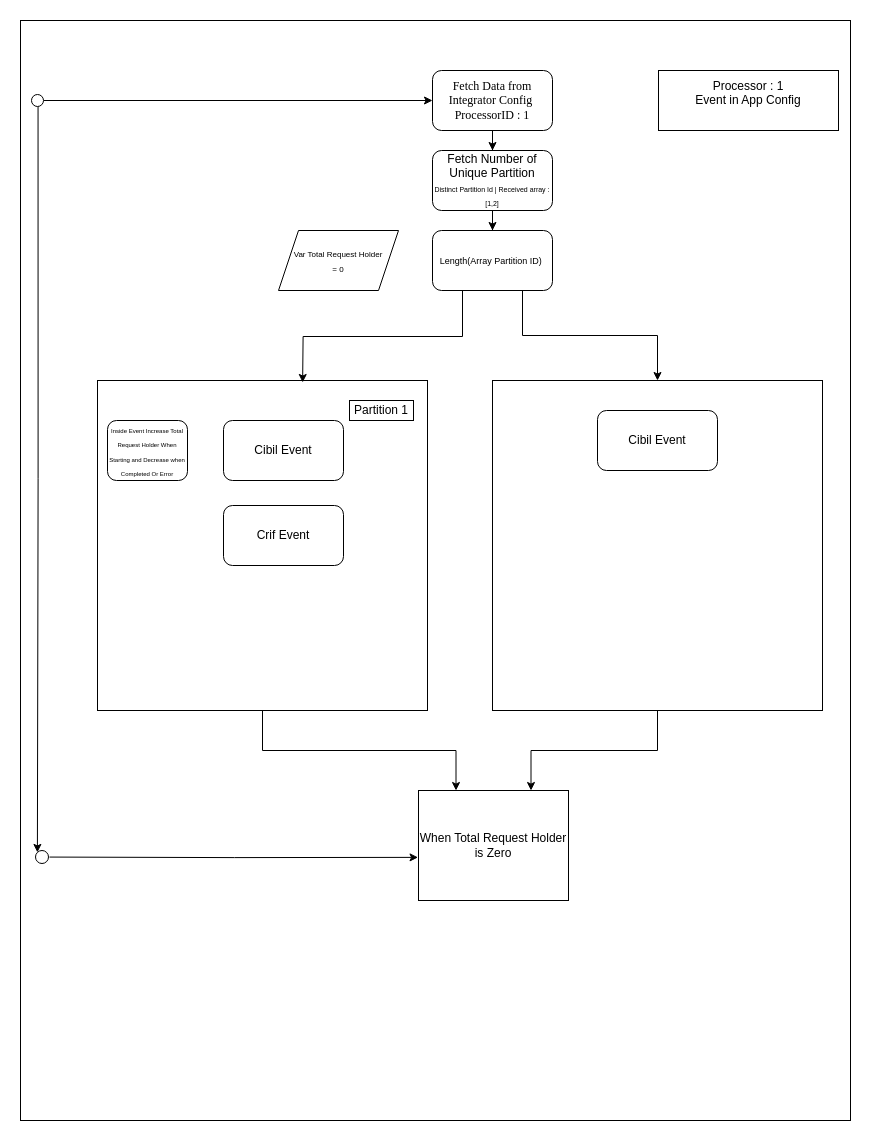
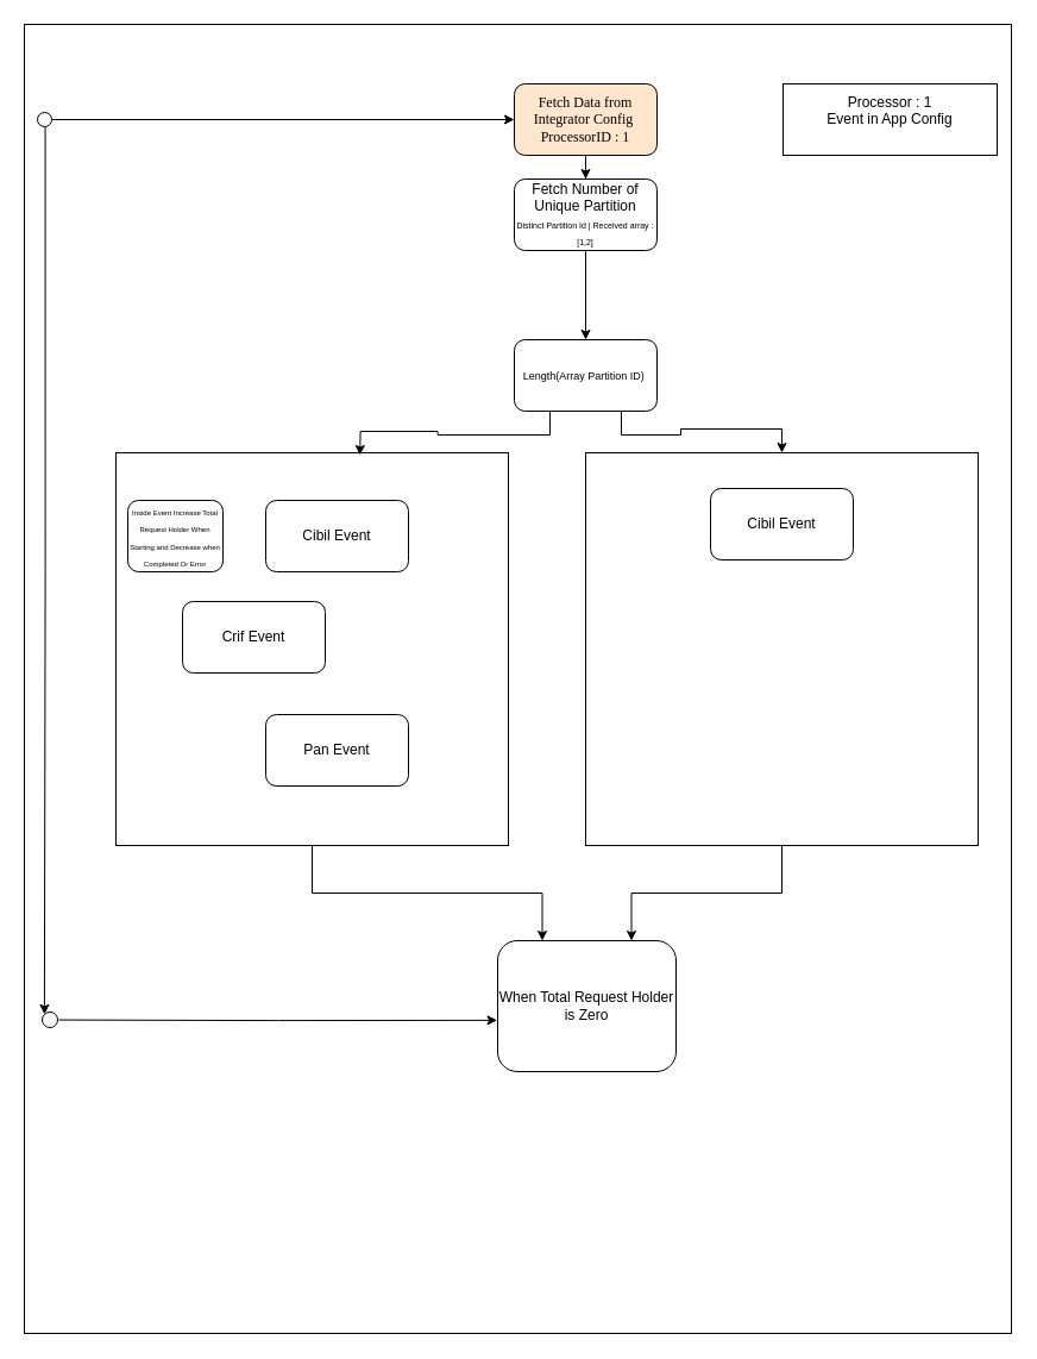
  <mxCell id="0" />
  <mxCell id="1" parent="0" />
  <mxCell id="2" value="&lt;div&gt;&lt;br&gt;&lt;/div&gt;" style="rounded=0;whiteSpace=wrap;html=1;fontFamily=Times New Roman;" parent="1" vertex="1"><mxGeometry y="20" width="830" height="1100" as="geometry" x="20" /></mxCell>
  <mxCell id="3" value="" style="edgeStyle=orthogonalEdgeStyle;rounded=0;orthogonalLoop=1;jettySize=auto;html=1;" edge="1" parent="1" source="4" target="7"><mxGeometry relative="1" as="geometry" /></mxCell>
- <mxCell id="4" value="Fetch Data from Integrator Config&amp;nbsp;&lt;br&gt;ProcessorID : 1" style="rounded=1;whiteSpace=wrap;html=1;fontFamily=Times New Roman;" parent="1" vertex="1"><mxGeometry x="432" y="70" width="120" height="60" as="geometry" /></mxCell>
+ <mxCell id="4" value="Fetch Data from Integrator Config&amp;nbsp;&lt;br&gt;ProcessorID : 1" style="rounded=1;whiteSpace=wrap;html=1;fontFamily=Times New Roman;fillColor=#ffe6cc;" parent="1" vertex="1"><mxGeometry x="432" y="70" width="120" height="60" as="geometry" /></mxCell>
  <mxCell id="5" value="Processor : 1&lt;br&gt;Event in App Config&lt;div&gt;&lt;br style=&quot;font-family: &amp;quot;Times New Roman&amp;quot;;&quot;&gt;&lt;/div&gt;" style="rounded=0;whiteSpace=wrap;html=1;" vertex="1" parent="1"><mxGeometry x="658" y="70" width="180" height="60" as="geometry" /></mxCell>
  <mxCell id="6" value="" style="edgeStyle=orthogonalEdgeStyle;rounded=0;orthogonalLoop=1;jettySize=auto;html=1;" edge="1" parent="1" source="7" target="9"><mxGeometry relative="1" as="geometry" /></mxCell>
  <mxCell id="7" value="Fetch Number of Unique Partition&lt;div style=&quot;&quot;&gt;&lt;span style=&quot;font-size: 7px;&quot;&gt;Distinct Partition Id | Received array :[1,2]&lt;/span&gt;&lt;/div&gt;" style="rounded=1;whiteSpace=wrap;html=1;" vertex="1" parent="1"><mxGeometry x="432" y="150" width="120" height="60" as="geometry" /></mxCell>
  <mxCell id="8" style="edgeStyle=orthogonalEdgeStyle;rounded=0;orthogonalLoop=1;jettySize=auto;html=1;exitX=0.75;exitY=1;exitDx=0;exitDy=0;" edge="1" parent="1" source="9" target="15"><mxGeometry relative="1" as="geometry" /></mxCell>
- <mxCell id="9" value="&lt;font style=&quot;font-size: 9px;&quot;&gt;Length(Array Partition ID)&amp;nbsp;&lt;/font&gt;" style="rounded=1;whiteSpace=wrap;html=1;" vertex="1" parent="1"><mxGeometry x="432" y="230" width="120" height="60" as="geometry" /></mxCell>
- <mxCell id="10" value="&lt;font style=&quot;font-size: 8px;&quot;&gt;Var Total Request Holder&lt;br&gt;= 0&lt;/font&gt;" style="shape=parallelogram;perimeter=parallelogramPerimeter;whiteSpace=wrap;html=1;fixedSize=1;" vertex="1" parent="1"><mxGeometry x="278" y="230" width="120" height="60" as="geometry" /></mxCell>
+ <mxCell id="9" value="&lt;font style=&quot;font-size: 9px;&quot;&gt;Length(Array Partition ID)&amp;nbsp;&lt;/font&gt;" style="rounded=1;whiteSpace=wrap;html=1;" vertex="1" parent="1"><mxGeometry x="432" y="285" width="120" height="60" as="geometry" /></mxCell>
  <mxCell id="11" style="edgeStyle=orthogonalEdgeStyle;rounded=0;orthogonalLoop=1;jettySize=auto;html=1;exitX=0.5;exitY=1;exitDx=0;exitDy=0;entryX=0.25;entryY=0;entryDx=0;entryDy=0;" edge="1" parent="1" source="12" target="22"><mxGeometry relative="1" as="geometry" /></mxCell>
  <mxCell id="12" value="" style="whiteSpace=wrap;html=1;aspect=fixed;" vertex="1" parent="1"><mxGeometry x="97" y="380" width="330" height="330" as="geometry" /></mxCell>
- <mxCell id="13" value="Partition 1" style="rounded=0;whiteSpace=wrap;html=1;" vertex="1" parent="1"><mxGeometry x="349" y="400" width="64" height="20" as="geometry" /></mxCell>
  <mxCell id="14" style="edgeStyle=orthogonalEdgeStyle;rounded=0;orthogonalLoop=1;jettySize=auto;html=1;exitX=0.5;exitY=1;exitDx=0;exitDy=0;entryX=0.75;entryY=0;entryDx=0;entryDy=0;" edge="1" parent="1" source="15" target="22"><mxGeometry relative="1" as="geometry" /></mxCell>
  <mxCell id="15" value="" style="whiteSpace=wrap;html=1;aspect=fixed;" vertex="1" parent="1"><mxGeometry x="492" y="380" width="330" height="330" as="geometry" /></mxCell>
  <mxCell id="16" style="edgeStyle=orthogonalEdgeStyle;rounded=0;orthogonalLoop=1;jettySize=auto;html=1;exitX=0.25;exitY=1;exitDx=0;exitDy=0;entryX=0.558;entryY=0.006;entryDx=0;entryDy=0;entryPerimeter=0;" edge="1" parent="1" source="9"><mxGeometry relative="1" as="geometry"><mxPoint x="302.14" y="381.98" as="targetPoint" /></mxGeometry></mxCell>
  <mxCell id="17" value="Cibil Event" style="rounded=1;whiteSpace=wrap;html=1;" vertex="1" parent="1"><mxGeometry x="223" y="420" width="120" height="60" as="geometry" /></mxCell>
- <mxCell id="18" value="Crif Event" style="rounded=1;whiteSpace=wrap;html=1;" vertex="1" parent="1"><mxGeometry x="223" y="505" width="120" height="60" as="geometry" /></mxCell>
+ <mxCell id="18" value="Crif Event" style="rounded=1;whiteSpace=wrap;html=1;" vertex="1" parent="1"><mxGeometry x="153" y="505" width="120" height="60" as="geometry" /></mxCell>
+ <mxCell id="19" value="Pan Event" style="rounded=1;whiteSpace=wrap;html=1;" vertex="1" parent="1"><mxGeometry x="223" y="600" width="120" height="60" as="geometry" /></mxCell>
  <mxCell id="20" value="Cibil Event" style="rounded=1;whiteSpace=wrap;html=1;" vertex="1" parent="1"><mxGeometry x="597" y="410" width="120" height="60" as="geometry" /></mxCell>
  <mxCell id="21" value="&lt;font style=&quot;font-size: 6px;&quot;&gt;Inside Event Increase Total Request Holder When Starting and Decrease when Completed Or Error&lt;/font&gt;" style="rounded=1;whiteSpace=wrap;html=1;" vertex="1" parent="1"><mxGeometry x="107" y="420" width="80" height="60" as="geometry" /></mxCell>
- <mxCell id="22" value="When Total Request Holder is Zero" style="whiteSpace=wrap;html=1;rounded=0;" vertex="1" parent="1"><mxGeometry x="418" y="790" width="150" height="110" as="geometry" /></mxCell>
+ <mxCell id="22" value="When Total Request Holder is Zero" style="rounded=1;whiteSpace=wrap;html=1;" vertex="1" parent="1"><mxGeometry x="418" y="790" width="150" height="110" as="geometry" /></mxCell>
  <mxCell id="23" style="edgeStyle=orthogonalEdgeStyle;rounded=0;orthogonalLoop=1;jettySize=auto;html=1;exitX=1;exitY=0.5;exitDx=0;exitDy=0;" edge="1" parent="1" source="25" target="4"><mxGeometry relative="1" as="geometry" /></mxCell>
  <mxCell id="24" style="edgeStyle=orthogonalEdgeStyle;rounded=0;orthogonalLoop=1;jettySize=auto;html=1;entryX=0;entryY=0;entryDx=0;entryDy=0;exitX=0.546;exitY=1;exitDx=0;exitDy=0;exitPerimeter=0;" edge="1" parent="1" source="25" target="27"><mxGeometry relative="1" as="geometry"><mxPoint x="48" y="106" as="sourcePoint" /><mxPoint x="43.757" y="851.757" as="targetPoint" /></mxGeometry></mxCell>
  <mxCell id="25" value="" style="ellipse;whiteSpace=wrap;html=1;aspect=fixed;" vertex="1" parent="1"><mxGeometry x="31" y="94" width="12" height="12" as="geometry" /></mxCell>
  <mxCell id="26" value="" style="edgeStyle=orthogonalEdgeStyle;rounded=0;orthogonalLoop=1;jettySize=auto;html=1;entryX=-0.003;entryY=0.608;entryDx=0;entryDy=0;entryPerimeter=0;" edge="1" parent="1" target="22"><mxGeometry relative="1" as="geometry"><mxPoint x="49" y="856.571" as="sourcePoint" /><mxPoint x="409" y="856.5" as="targetPoint" /></mxGeometry></mxCell>
  <mxCell id="27" value="" style="ellipse;whiteSpace=wrap;html=1;aspect=fixed;" vertex="1" parent="1"><mxGeometry x="35" y="850" width="13" height="13" as="geometry" /></mxCell>
